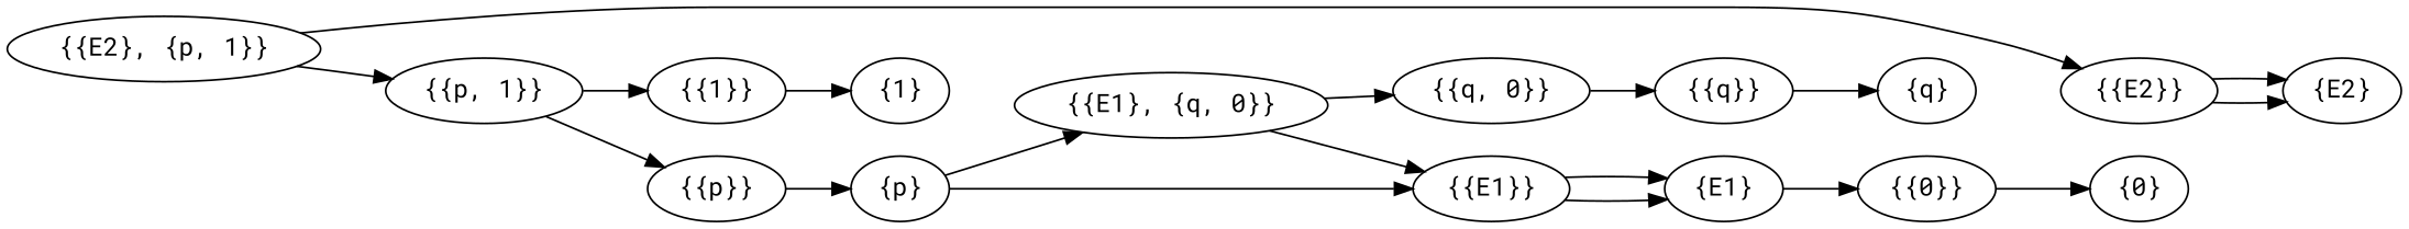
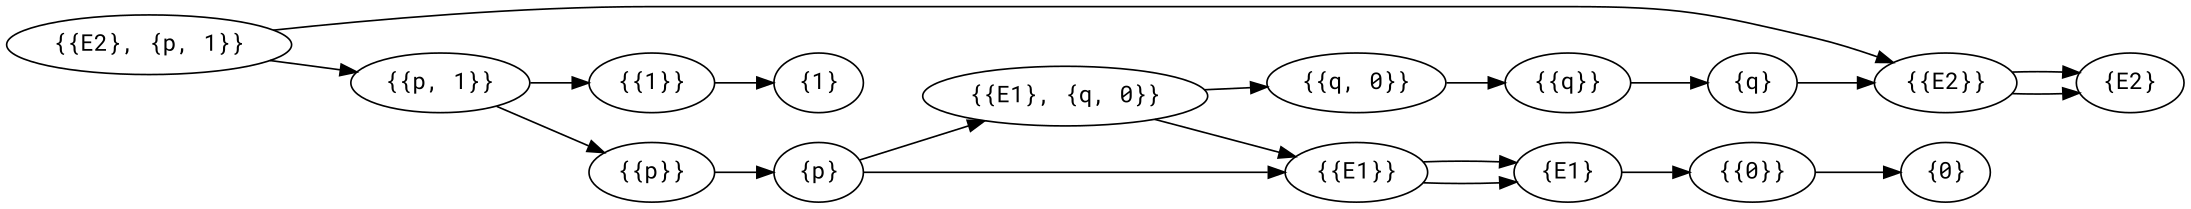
  digraph {
    fontname="Roboto Mono"
    rankdir=LR
    node [fontname="Roboto Mono"]
    edge [fontname="Roboto Mono"]
    n1 [label="{p}"]
    n2 [label="{{E1}}"]
    n3 [label="{{E1}, {q, 0}}"]
    n4 [label="{E1}"]
    n5 [label="{{q, 0}}"]
    n6 [label="{{0}}"]
    n7 [label="{{q}}"]
    n8 [label="{q}"]
    n9 [label="{0}"]
    n10 [label="{{E2}}"]
    n11 [label="{E2}"]
    n12 [label="{{E2}, {p, 1}}"]
    n13 [label="{{p, 1}}"]
    n14 [label="{{p}}"]
    n15 [label="{{1}}"]
    n16 [label="{1}"]
    n1 -> n2
    n1 -> n3
    n2 -> n4
    n2 -> n4
    n3 -> n2
    n3 -> n5
    n4 -> n6
    n5 -> n7
    n6 -> n9
    n7 -> n8
+   n8 -> n10
    n10 -> n11
    n10 -> n11
    n12 -> n10
    n12 -> n13
    n13 -> n14
    n13 -> n15
    n14 -> n1
    n15 -> n16
  }
